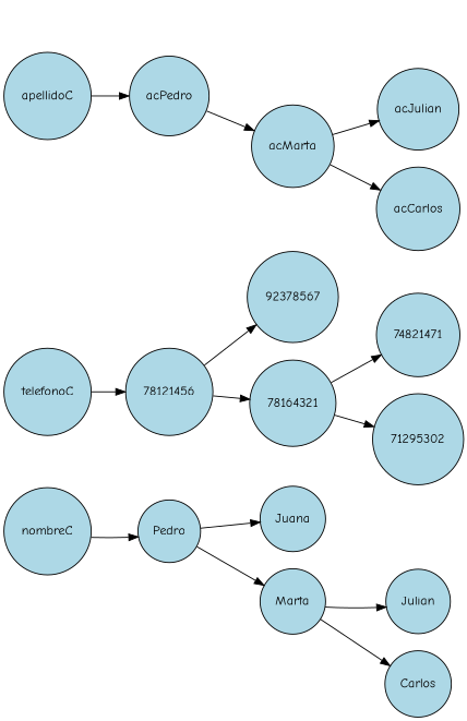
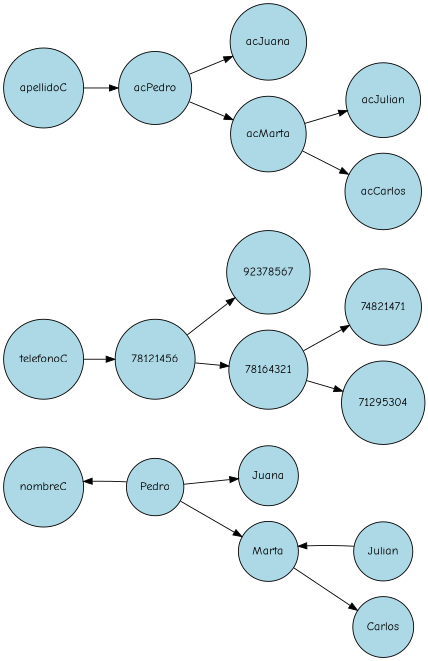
  digraph {
    fontname="Comic Neue"
    rankdir=LR
    node [fillcolor=lightblue fontcolor=black fontname="Comic Neue" shape=circle style=filled]
    edge [fontname="Comic Neue"]
    nombreC
    Pedro
    Juana
    Marta
    Julian
    Carlos
    telefonoC
    78121456
    n9 [label=92378567]
    78164321
    74821471
-   71295304 [label=71295302]
+   71295304
    apellidoC
    acPedro
+   acJuana
    acMarta
    acJulian
    acCarlos
-   nombreC -> Pedro
+   Pedro -> nombreC
    Pedro -> Juana
    Pedro -> Marta
-   Marta -> Julian
+   Julian -> Marta
    Marta -> Carlos
    telefonoC -> 78121456
    78121456 -> n9
    78121456 -> 78164321
    78164321 -> 74821471
    78164321 -> 71295304
    apellidoC -> acPedro
+   acPedro -> acJuana
    acPedro -> acMarta
    acMarta -> acJulian
    acMarta -> acCarlos
  }
